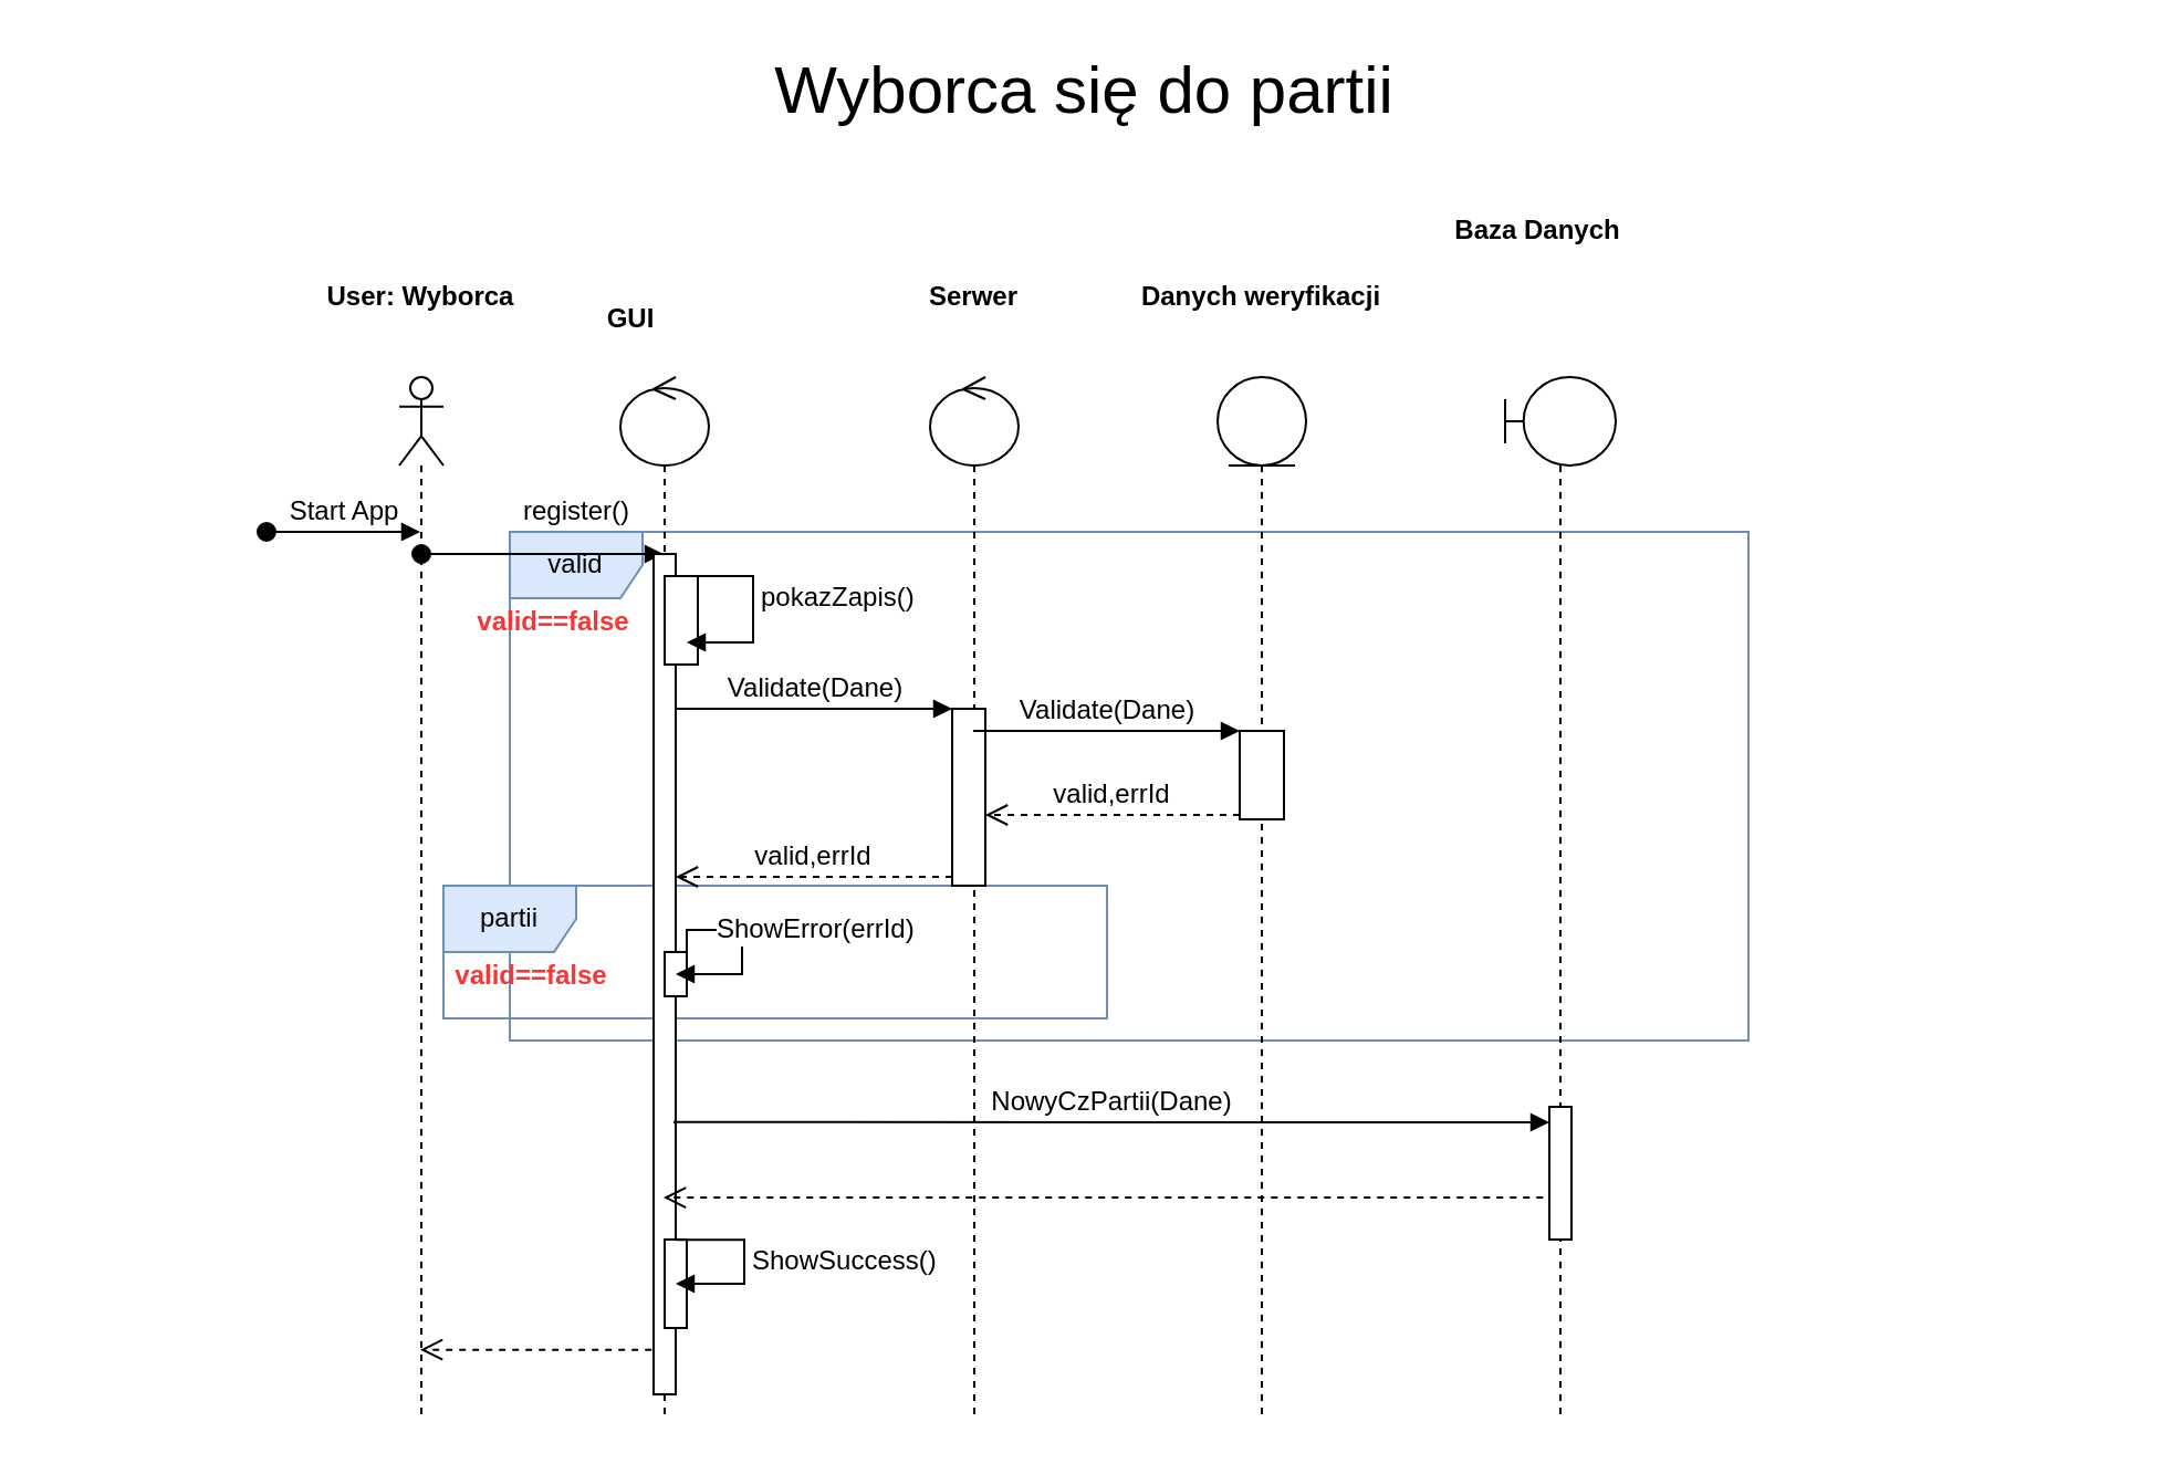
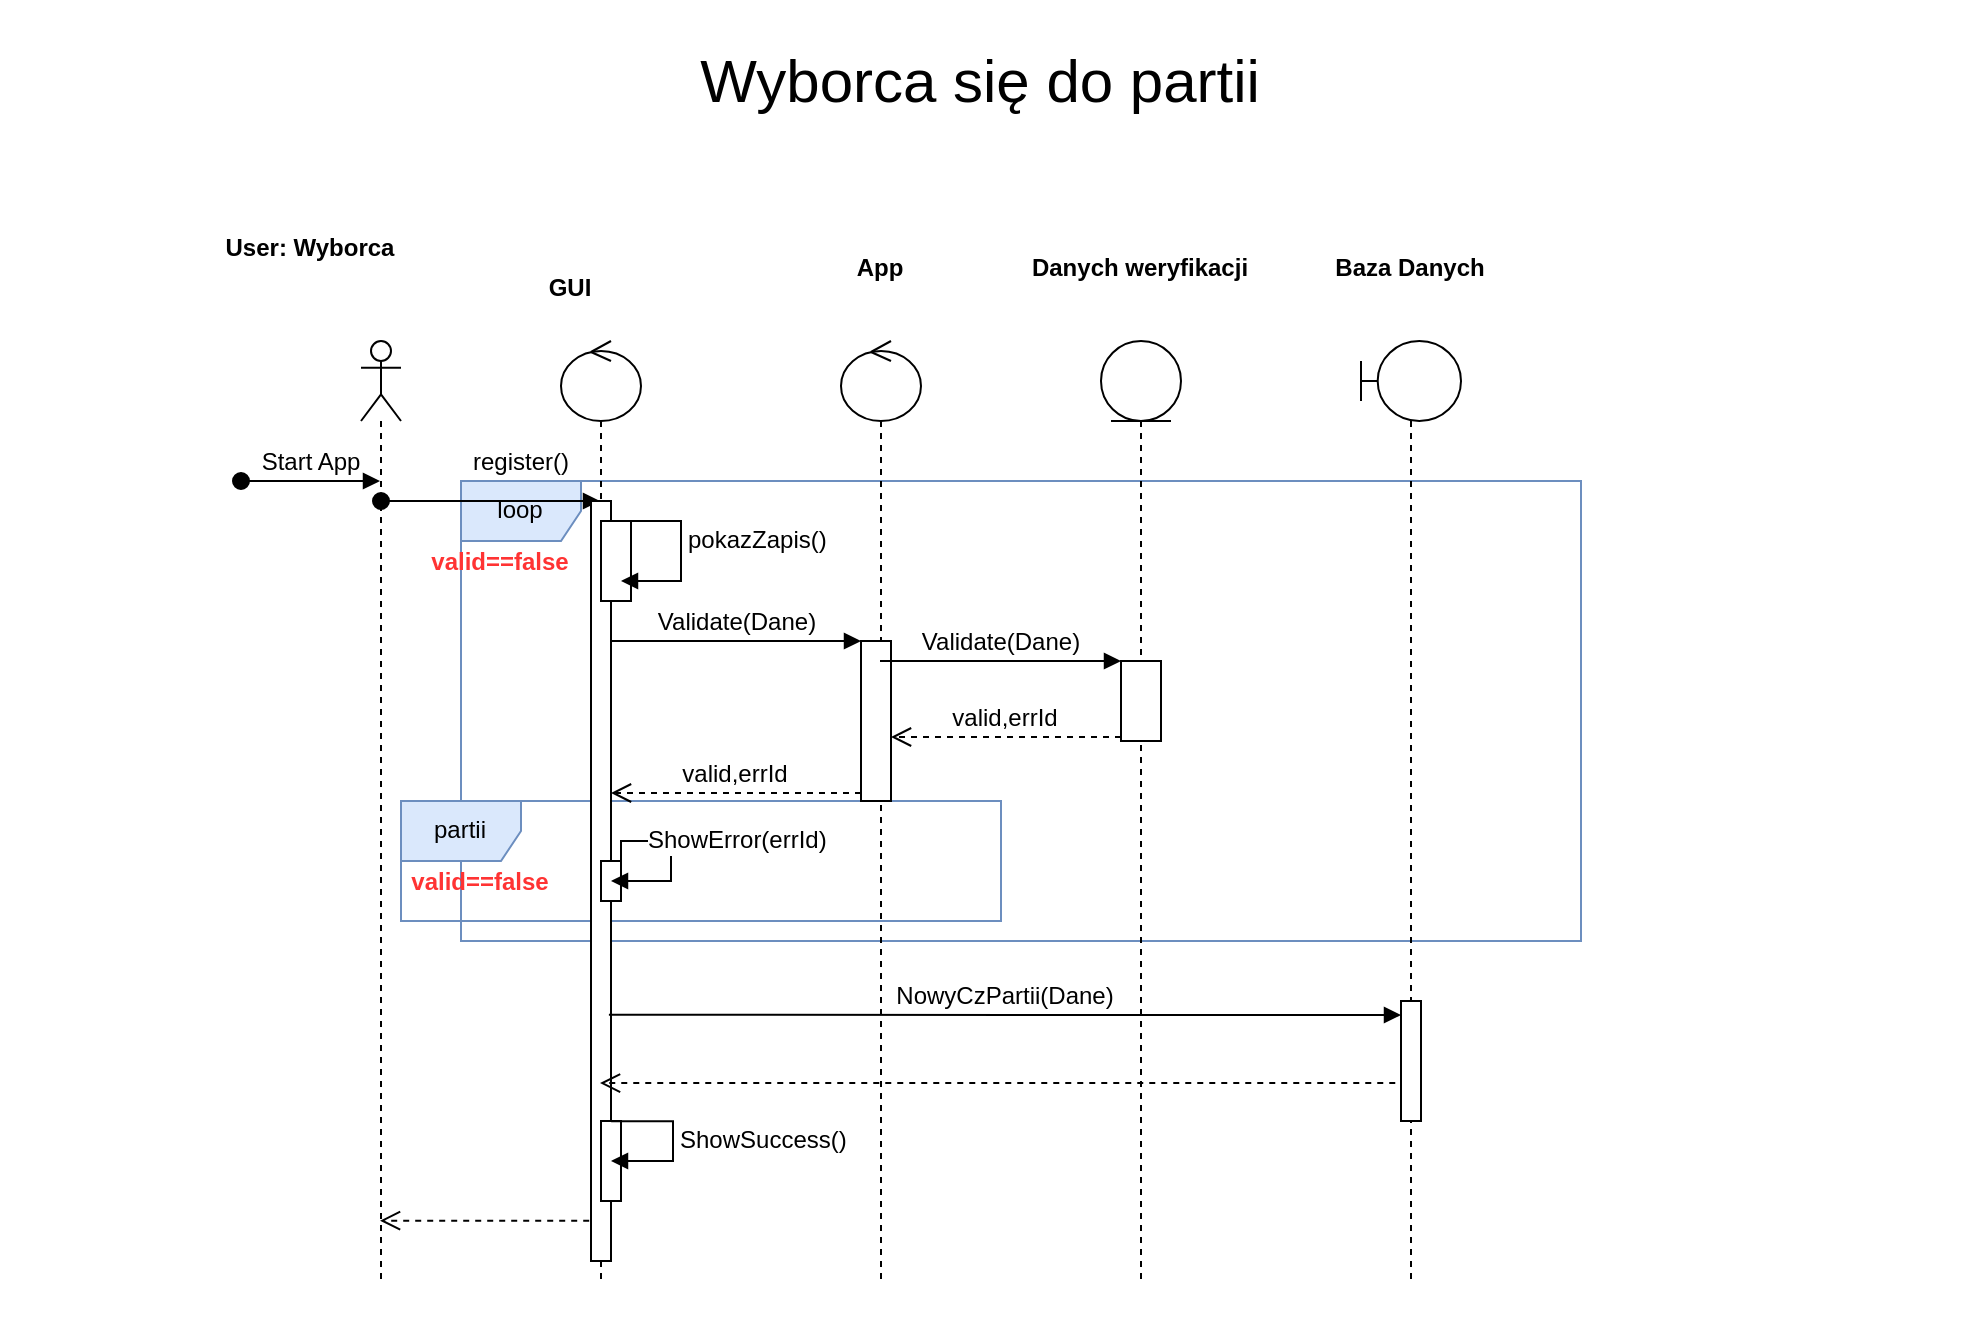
  <mxCell id="0" />
  <mxCell id="1" parent="0" />
- <mxCell id="2" value="valid" style="shape=umlFrame;whiteSpace=wrap;html=1;fontSize=12;fillColor=#dae8fc;strokeColor=#6c8ebf;" parent="1" vertex="1"><mxGeometry x="230" y="240" width="560" height="230" as="geometry" /></mxCell>
+ <mxCell id="2" value="loop" style="shape=umlFrame;whiteSpace=wrap;html=1;fontSize=12;fillColor=#dae8fc;strokeColor=#6c8ebf;" parent="1" vertex="1"><mxGeometry x="230" y="240" width="560" height="230" as="geometry" /></mxCell>
  <mxCell id="3" value="partii" style="shape=umlFrame;whiteSpace=wrap;html=1;fontSize=12;fillColor=#dae8fc;strokeColor=#6c8ebf;" parent="1" vertex="1"><mxGeometry x="200" y="400" width="300" height="60" as="geometry" /></mxCell>
  <mxCell id="4" value="" style="shape=umlLifeline;participant=umlActor;perimeter=lifelinePerimeter;whiteSpace=wrap;html=1;container=1;collapsible=0;recursiveResize=0;verticalAlign=top;spacingTop=36;outlineConnect=0;" parent="1" vertex="1"><mxGeometry x="180" y="170" width="20" height="470" as="geometry" /></mxCell>
  <mxCell id="5" value="" style="shape=umlLifeline;participant=umlBoundary;perimeter=lifelinePerimeter;whiteSpace=wrap;html=1;container=1;collapsible=0;recursiveResize=0;verticalAlign=top;spacingTop=36;outlineConnect=0;" parent="1" vertex="1"><mxGeometry x="680" y="170" width="50" height="470" as="geometry" /></mxCell>
  <mxCell id="6" value="" style="shape=umlLifeline;participant=umlEntity;perimeter=lifelinePerimeter;whiteSpace=wrap;html=1;container=1;collapsible=0;recursiveResize=0;verticalAlign=top;spacingTop=36;outlineConnect=0;" parent="1" vertex="1"><mxGeometry x="550" y="170" width="40" height="470" as="geometry" /></mxCell>
  <mxCell id="7" value="" style="shape=umlLifeline;participant=umlControl;perimeter=lifelinePerimeter;whiteSpace=wrap;html=1;container=1;collapsible=0;recursiveResize=0;verticalAlign=top;spacingTop=36;outlineConnect=0;" parent="1" vertex="1"><mxGeometry x="280" y="170" width="40" height="470" as="geometry" /></mxCell>
  <mxCell id="8" value="" style="shape=umlLifeline;participant=umlControl;perimeter=lifelinePerimeter;whiteSpace=wrap;html=1;container=1;collapsible=0;recursiveResize=0;verticalAlign=top;spacingTop=36;outlineConnect=0;" parent="1" vertex="1"><mxGeometry x="420" y="170" width="40" height="470" as="geometry" /></mxCell>
- <mxCell id="9" value="User: Wyborca" style="text;align=center;fontStyle=1;verticalAlign=middle;spacingLeft=3;spacingRight=3;strokeColor=none;rotatable=0;points=[[0,0.5],[1,0.5]];portConstraint=eastwest;" parent="1" vertex="1"><mxGeometry x="150" y="120" width="80" height="26" as="geometry" /></mxCell>
+ <mxCell id="9" value="User: Wyborca" style="text;align=center;fontStyle=1;verticalAlign=middle;spacingLeft=3;spacingRight=3;strokeColor=none;rotatable=0;points=[[0,0.5],[1,0.5]];portConstraint=eastwest;" parent="1" vertex="1"><mxGeometry x="115" y="110" width="80" height="26" as="geometry" /></mxCell>
  <mxCell id="10" value="GUI" style="text;align=center;fontStyle=1;verticalAlign=middle;spacingLeft=3;spacingRight=3;strokeColor=none;rotatable=0;points=[[0,0.5],[1,0.5]];portConstraint=eastwest;" parent="1" vertex="1"><mxGeometry x="245" y="130" width="80" height="26" as="geometry" /></mxCell>
- <mxCell id="11" value="Serwer" style="text;align=center;fontStyle=1;verticalAlign=middle;spacingLeft=3;spacingRight=3;strokeColor=none;rotatable=0;points=[[0,0.5],[1,0.5]];portConstraint=eastwest;" parent="1" vertex="1"><mxGeometry x="400" y="120" width="80" height="26" as="geometry" /></mxCell>
+ <mxCell id="11" value="App" style="text;align=center;fontStyle=1;verticalAlign=middle;spacingLeft=3;spacingRight=3;strokeColor=none;rotatable=0;points=[[0,0.5],[1,0.5]];portConstraint=eastwest;" parent="1" vertex="1"><mxGeometry x="400" y="120" width="80" height="26" as="geometry" /></mxCell>
  <mxCell id="12" value="Danych weryfikacji" style="text;align=center;fontStyle=1;verticalAlign=middle;spacingLeft=3;spacingRight=3;strokeColor=none;rotatable=0;points=[[0,0.5],[1,0.5]];portConstraint=eastwest;" parent="1" vertex="1"><mxGeometry x="530" y="120" width="80" height="26" as="geometry" /></mxCell>
- <mxCell id="13" value="Baza Danych" style="text;align=center;fontStyle=1;verticalAlign=middle;spacingLeft=3;spacingRight=3;strokeColor=none;rotatable=0;points=[[0,0.5],[1,0.5]];portConstraint=eastwest;" parent="1" vertex="1"><mxGeometry x="655" y="90" width="80" height="26" as="geometry" /></mxCell>
+ <mxCell id="13" value="Baza Danych" style="text;align=center;fontStyle=1;verticalAlign=middle;spacingLeft=3;spacingRight=3;strokeColor=none;rotatable=0;points=[[0,0.5],[1,0.5]];portConstraint=eastwest;" parent="1" vertex="1"><mxGeometry x="665" y="120" width="80" height="26" as="geometry" /></mxCell>
  <mxCell id="14" value="Wyborca się do partii" style="text;html=1;strokeColor=none;fillColor=none;align=center;verticalAlign=middle;whiteSpace=wrap;rounded=0;fontSize=30;" parent="1" vertex="1"><mxGeometry x="20" y="20" width="940" height="40" as="geometry" /></mxCell>
  <mxCell id="15" value="Start App" style="html=1;verticalAlign=bottom;startArrow=oval;endArrow=block;startSize=8;fontSize=12;" parent="1" target="4" edge="1"><mxGeometry relative="1" as="geometry"><mxPoint x="120" y="240" as="sourcePoint" /><mxPoint x="180" y="240" as="targetPoint" /></mxGeometry></mxCell>
  <mxCell id="16" value="register()" style="html=1;verticalAlign=bottom;startArrow=oval;startFill=1;endArrow=block;startSize=8;fontSize=12;" parent="1" target="7" edge="1"><mxGeometry x="0.279" y="10" width="60" relative="1" as="geometry"><mxPoint x="190" y="250" as="sourcePoint" /><mxPoint x="250" y="250" as="targetPoint" /><mxPoint as="offset" /></mxGeometry></mxCell>
  <mxCell id="17" value="" style="html=1;points=[];perimeter=orthogonalPerimeter;fontSize=12;" parent="1" vertex="1"><mxGeometry x="295" y="250" width="10" height="380" as="geometry" /></mxCell>
  <mxCell id="18" value="" style="html=1;points=[];perimeter=orthogonalPerimeter;fontSize=12;" parent="1" vertex="1"><mxGeometry x="300" y="260" width="15" height="40" as="geometry" /></mxCell>
  <mxCell id="19" value="pokazZapis()" style="edgeStyle=orthogonalEdgeStyle;html=1;align=left;spacingLeft=2;endArrow=block;rounded=0;fontSize=12;" parent="1" edge="1"><mxGeometry x="-0.111" relative="1" as="geometry"><mxPoint x="310" y="260" as="sourcePoint" /><Array as="points"><mxPoint x="310" y="260" /><mxPoint x="340" y="260" /><mxPoint x="340" y="290" /><mxPoint x="315" y="290" /></Array><mxPoint x="310" y="290" as="targetPoint" /><mxPoint as="offset" /></mxGeometry></mxCell>
  <mxCell id="20" value="" style="html=1;points=[];perimeter=orthogonalPerimeter;fontSize=12;" parent="1" vertex="1"><mxGeometry x="430" y="320" width="15" height="80" as="geometry" /></mxCell>
  <mxCell id="21" value="Validate(Dane)" style="html=1;verticalAlign=bottom;endArrow=block;entryX=0;entryY=0;fontSize=12;" parent="1" source="17" target="20" edge="1"><mxGeometry relative="1" as="geometry"><mxPoint x="360" y="320" as="sourcePoint" /></mxGeometry></mxCell>
  <mxCell id="22" value="valid,errId" style="html=1;verticalAlign=bottom;endArrow=open;dashed=1;endSize=8;exitX=0;exitY=0.95;fontSize=12;" parent="1" source="20" target="17" edge="1"><mxGeometry relative="1" as="geometry"><mxPoint x="304" y="390" as="targetPoint" /></mxGeometry></mxCell>
  <mxCell id="23" value="" style="html=1;points=[];perimeter=orthogonalPerimeter;fontSize=12;" parent="1" vertex="1"><mxGeometry x="560" y="330" width="20" height="40" as="geometry" /></mxCell>
  <mxCell id="24" value="Validate(Dane)" style="html=1;verticalAlign=bottom;endArrow=block;entryX=0;entryY=0;fontSize=12;" parent="1" source="8" target="23" edge="1"><mxGeometry relative="1" as="geometry"><mxPoint x="500" y="330" as="sourcePoint" /></mxGeometry></mxCell>
  <mxCell id="25" value="valid,errId" style="html=1;verticalAlign=bottom;endArrow=open;dashed=1;endSize=8;exitX=0;exitY=0.95;fontSize=12;" parent="1" source="23" target="20" edge="1"><mxGeometry relative="1" as="geometry"><mxPoint x="500" y="359" as="targetPoint" /></mxGeometry></mxCell>
  <mxCell id="26" value="" style="html=1;points=[];perimeter=orthogonalPerimeter;fontSize=12;" parent="1" vertex="1"><mxGeometry x="700" y="500" width="10" height="60" as="geometry" /></mxCell>
  <mxCell id="27" value="valid==false" style="text;align=center;fontStyle=1;verticalAlign=middle;spacingLeft=3;spacingRight=3;rotatable=0;points=[[0,0.5],[1,0.5]];portConstraint=eastwest;fontSize=12;fontColor=#FF3333;" parent="1" vertex="1"><mxGeometry x="210" y="267" width="80" height="26" as="geometry" /></mxCell>
  <mxCell id="28" value="" style="html=1;points=[];perimeter=orthogonalPerimeter;fontSize=12;" parent="1" vertex="1"><mxGeometry x="300" y="430" width="10" height="20" as="geometry" /></mxCell>
  <mxCell id="29" value="ShowError(errId)" style="edgeStyle=orthogonalEdgeStyle;html=1;align=left;spacingLeft=2;endArrow=block;rounded=0;fontSize=12;" parent="1" edge="1"><mxGeometry relative="1" as="geometry"><mxPoint x="305" y="390" as="sourcePoint" /><Array as="points"><mxPoint x="305" y="430" /><mxPoint x="310" y="430" /><mxPoint x="310" y="420" /><mxPoint x="335" y="420" /><mxPoint x="335" y="440" /></Array><mxPoint x="305" y="440" as="targetPoint" /></mxGeometry></mxCell>
  <mxCell id="30" value="valid==false" style="text;align=center;fontStyle=1;verticalAlign=middle;spacingLeft=3;spacingRight=3;strokeColor=none;rotatable=0;points=[[0,0.5],[1,0.5]];portConstraint=eastwest;fontSize=12;fontColor=#FF3333;" parent="1" vertex="1"><mxGeometry x="200" y="427" width="80" height="26" as="geometry" /></mxCell>
  <mxCell id="31" value="" style="html=1;points=[];perimeter=orthogonalPerimeter;fontSize=12;fontColor=#000000;" parent="1" vertex="1"><mxGeometry x="300" y="560" width="10" height="40" as="geometry" /></mxCell>
  <mxCell id="32" value="ShowSuccess()" style="edgeStyle=orthogonalEdgeStyle;html=1;align=left;spacingLeft=2;endArrow=block;rounded=0;fontSize=12;fontColor=#000000;exitX=0.508;exitY=0.003;exitDx=0;exitDy=0;exitPerimeter=0;" parent="1" source="31" edge="1"><mxGeometry relative="1" as="geometry"><mxPoint x="305" y="540" as="sourcePoint" /><Array as="points"><mxPoint x="336" y="560" /><mxPoint x="336" y="580" /></Array><mxPoint x="305" y="580" as="targetPoint" /></mxGeometry></mxCell>
  <mxCell id="33" value="" style="html=1;verticalAlign=bottom;endArrow=open;dashed=1;endSize=8;fontSize=12;fontColor=#000000;exitX=-0.09;exitY=0.947;exitDx=0;exitDy=0;exitPerimeter=0;" parent="1" source="17" target="4" edge="1"><mxGeometry relative="1" as="geometry"><mxPoint x="295" y="540" as="sourcePoint" /><mxPoint x="210" y="610" as="targetPoint" /></mxGeometry></mxCell>
  <mxCell id="34" value="NowyCzPartii(Dane)" style="html=1;verticalAlign=bottom;endArrow=block;fontSize=12;fontColor=#000000;exitX=0.895;exitY=0.676;exitDx=0;exitDy=0;exitPerimeter=0;" parent="1" source="17" edge="1"><mxGeometry width="80" relative="1" as="geometry"><mxPoint x="330" y="500" as="sourcePoint" /><mxPoint x="700" y="507" as="targetPoint" /></mxGeometry></mxCell>
  <mxCell id="35" value="" style="html=1;verticalAlign=bottom;endArrow=open;dashed=1;endSize=8;fontSize=12;fontColor=#000000;exitX=-0.287;exitY=0.684;exitDx=0;exitDy=0;exitPerimeter=0;" parent="1" source="26" target="7" edge="1"><mxGeometry relative="1" as="geometry"><mxPoint x="440" y="450" as="sourcePoint" /><mxPoint x="360" y="450" as="targetPoint" /></mxGeometry></mxCell>
